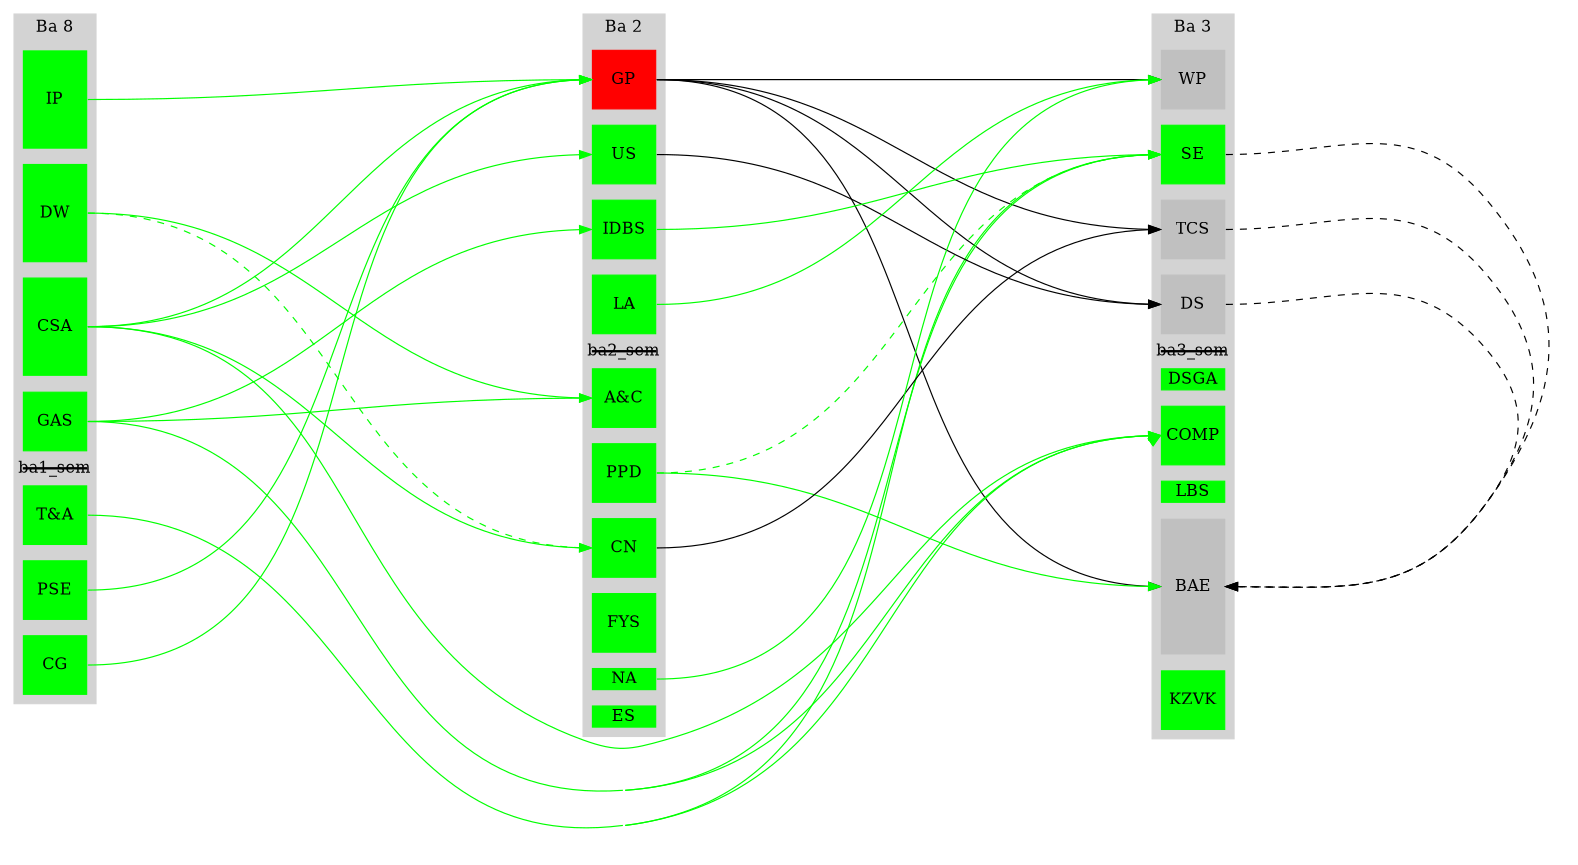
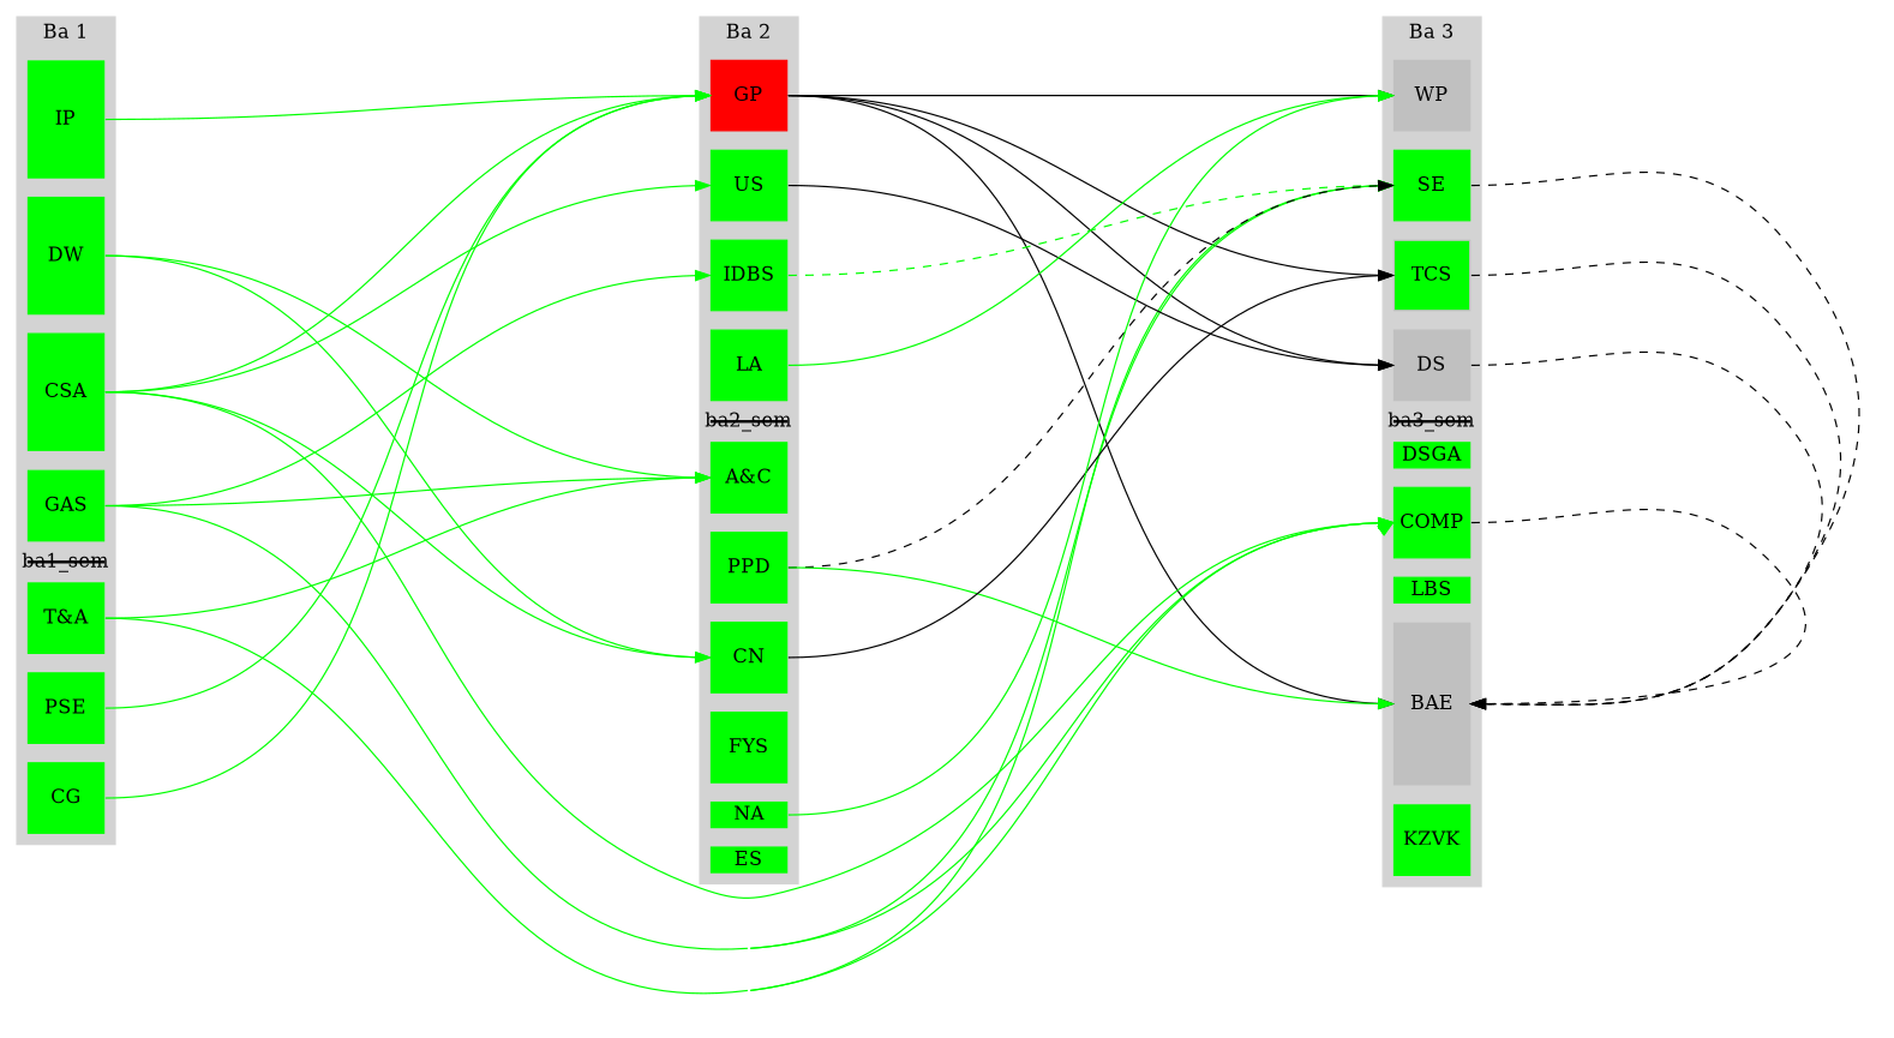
  digraph {
    concentrate=true
    nodesep=0.2
    rankdir=LR
    ranksep=6
    splines=true
    node [color=green fixedsize=true shape=rect style=filled]
    edge [constraint=false headport=w tailport=e color=green]
    IP [height=1.15]
    GP [color=red height=0.7]
    WP [color=grey height=0.7]
    DW [height=1.15]
    CSA [height=1.15]
    GAS [height=0.7]
    ba1_sem [color=black height=0]
    n8 [height=0.7 label="T&A"]
    PSE [height=0.7]
    CG [height=0.7]
    US [height=0.7]
    IDBS [height=0.7]
    LA [height=0.7]
    ba2_sem [color=black height=0]
    n15 [height=0.7 label="A&C"]
    PPD [height=0.7]
    CN [height=0.7]
    FYS [height=0.7]
    NA [height=0.25]
    ES [height=0.25]
    SE [height=0.7]
-   TCS [color=grey height=0.7]
+   TCS [color=grey height=0.7 fillcolor=green]
    DS [color=grey height=0.7]
    ba3_sem [color=black height=0]
    DSGA [height=0.25]
    COMP [height=0.7]
    LBS [height=0.25]
    BAE [color=grey height=1.6]
    KZVK [height=0.7]
    subgraph sub_1 {
      IP
      GP
      WP
    }
    subgraph cluster_2 {
      color=lightgrey
-     label="Ba 8"
+     label="Ba 1"
      style=filled
      IP
      DW
      CSA
      GAS
      ba1_sem
      n8
      PSE
      CG
    }
    subgraph cluster_3 {
      color=lightgrey
      label="Ba 2"
      style=filled
      GP
      US
      IDBS
      LA
      ba2_sem
      n15
      PPD
      CN
      FYS
      NA
      ES
    }
    subgraph cluster_4 {
      color=lightgrey
      fixedsize=true
      height=200
      label="Ba 3"
      style=filled
      WP
      SE
      TCS
      DS
      ba3_sem
      DSGA
      COMP
      LBS
      BAE
      KZVK
    }
    IP -> GP [constraint=true headport=nw style=invis tailport=ne color=""]
    IP -> GP
    GP -> WP [constraint=true headport=nw style=invis tailport=ne color=""]
    GP -> WP [color=""]
    GP -> TCS [color=""]
    GP -> DS [color=""]
    GP -> BAE [color=""]
    DW -> n15
-   DW -> CN [style=dashed]
+   DW -> CN
    CSA -> GP
    CSA -> US
    CSA -> CN
    CSA -> COMP
    GAS -> IDBS
    GAS -> n15
    GAS -> SE
    GAS -> COMP
+   n8 -> n15
    n8 -> SE
    n8 -> COMP
    PSE -> GP
    CG -> GP
    US -> DS [color=""]
-   IDBS -> SE [style=solid]
+   IDBS -> SE [style=dashed]
    LA -> WP
-   PPD -> SE [style=dashed]
+   PPD -> SE [color=black style=dashed]
    PPD -> BAE
    CN -> TCS [color=""]
    NA -> WP
    SE -> BAE [headport=e style=dashed color=""]
    TCS -> BAE [headport=e style=dashed color=""]
    DS -> BAE [headport=e style=dashed color=""]
+   COMP -> BAE [headport=e style=dashed color=""]
  }
